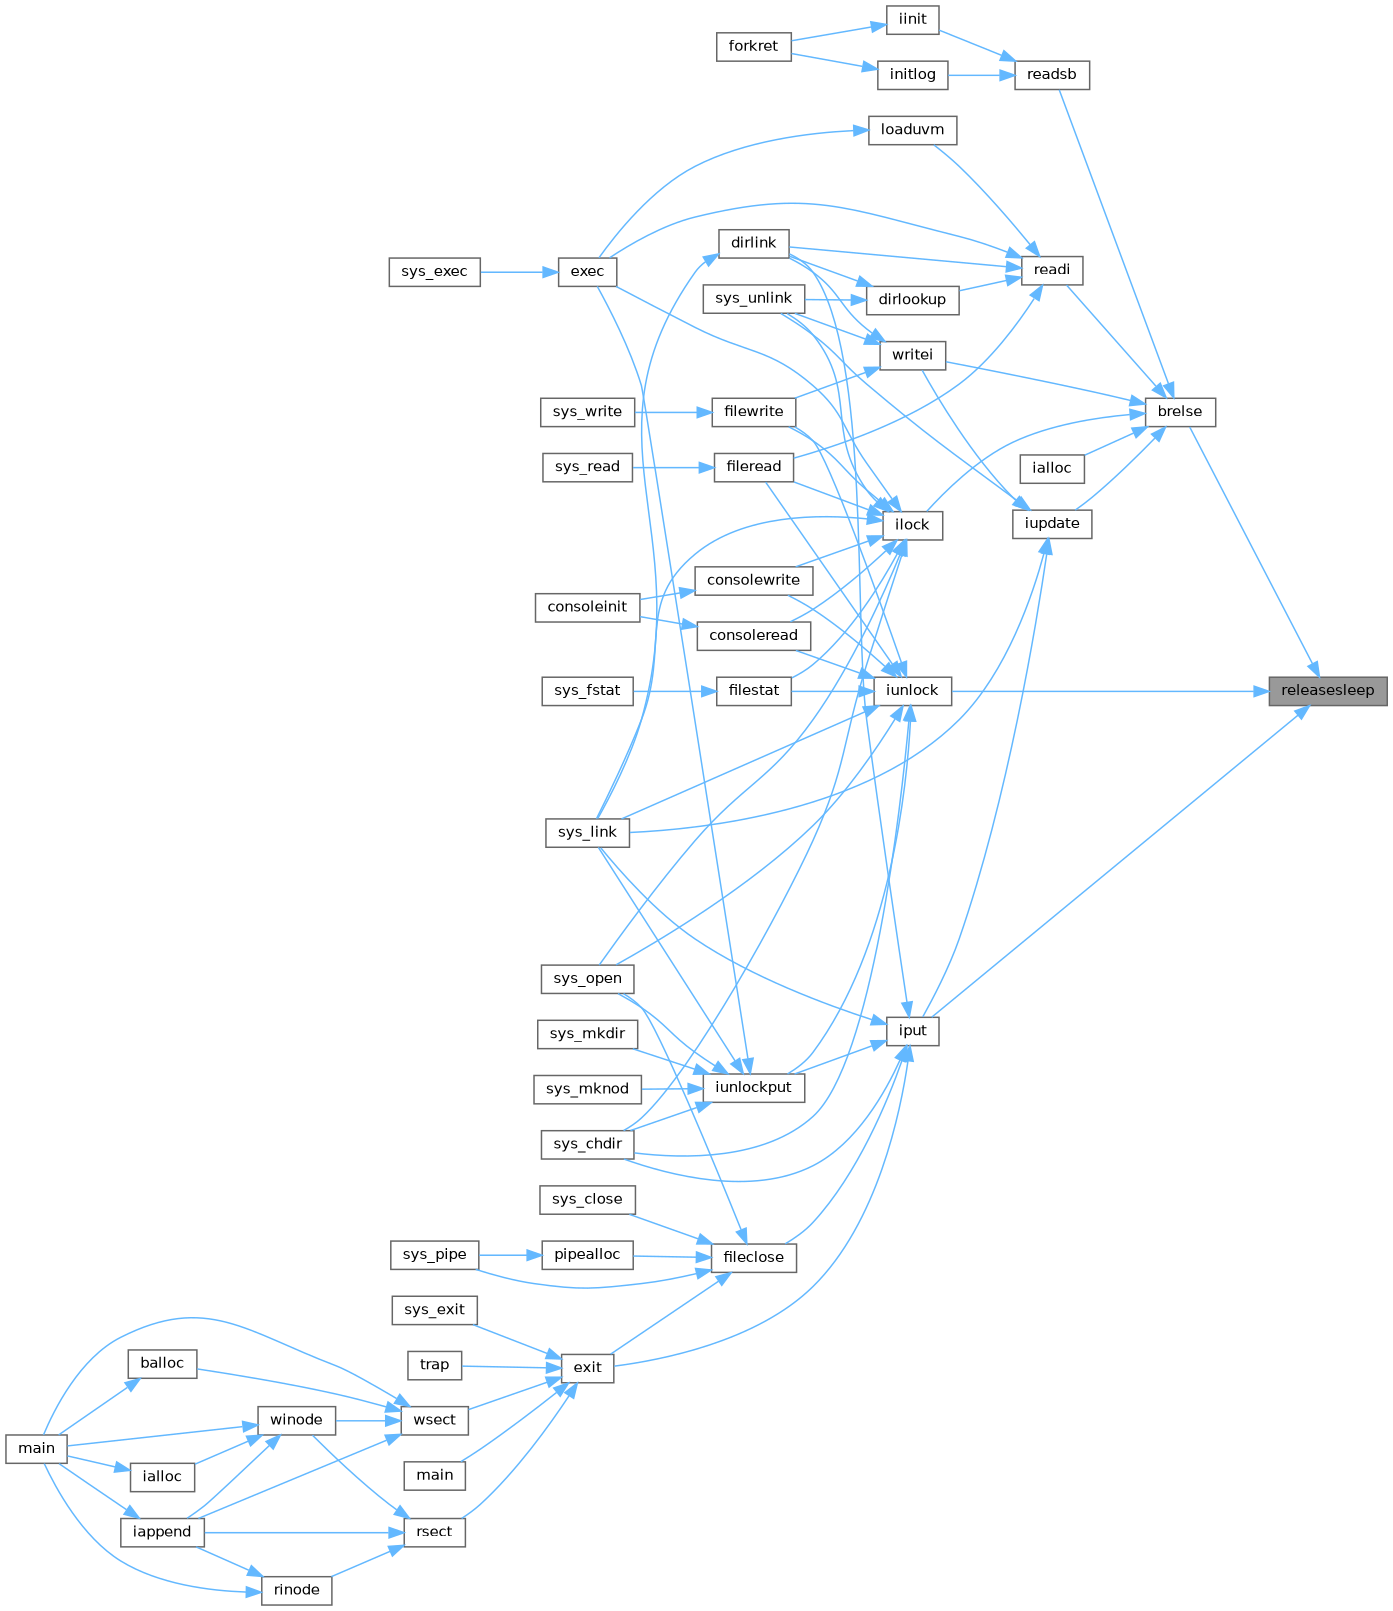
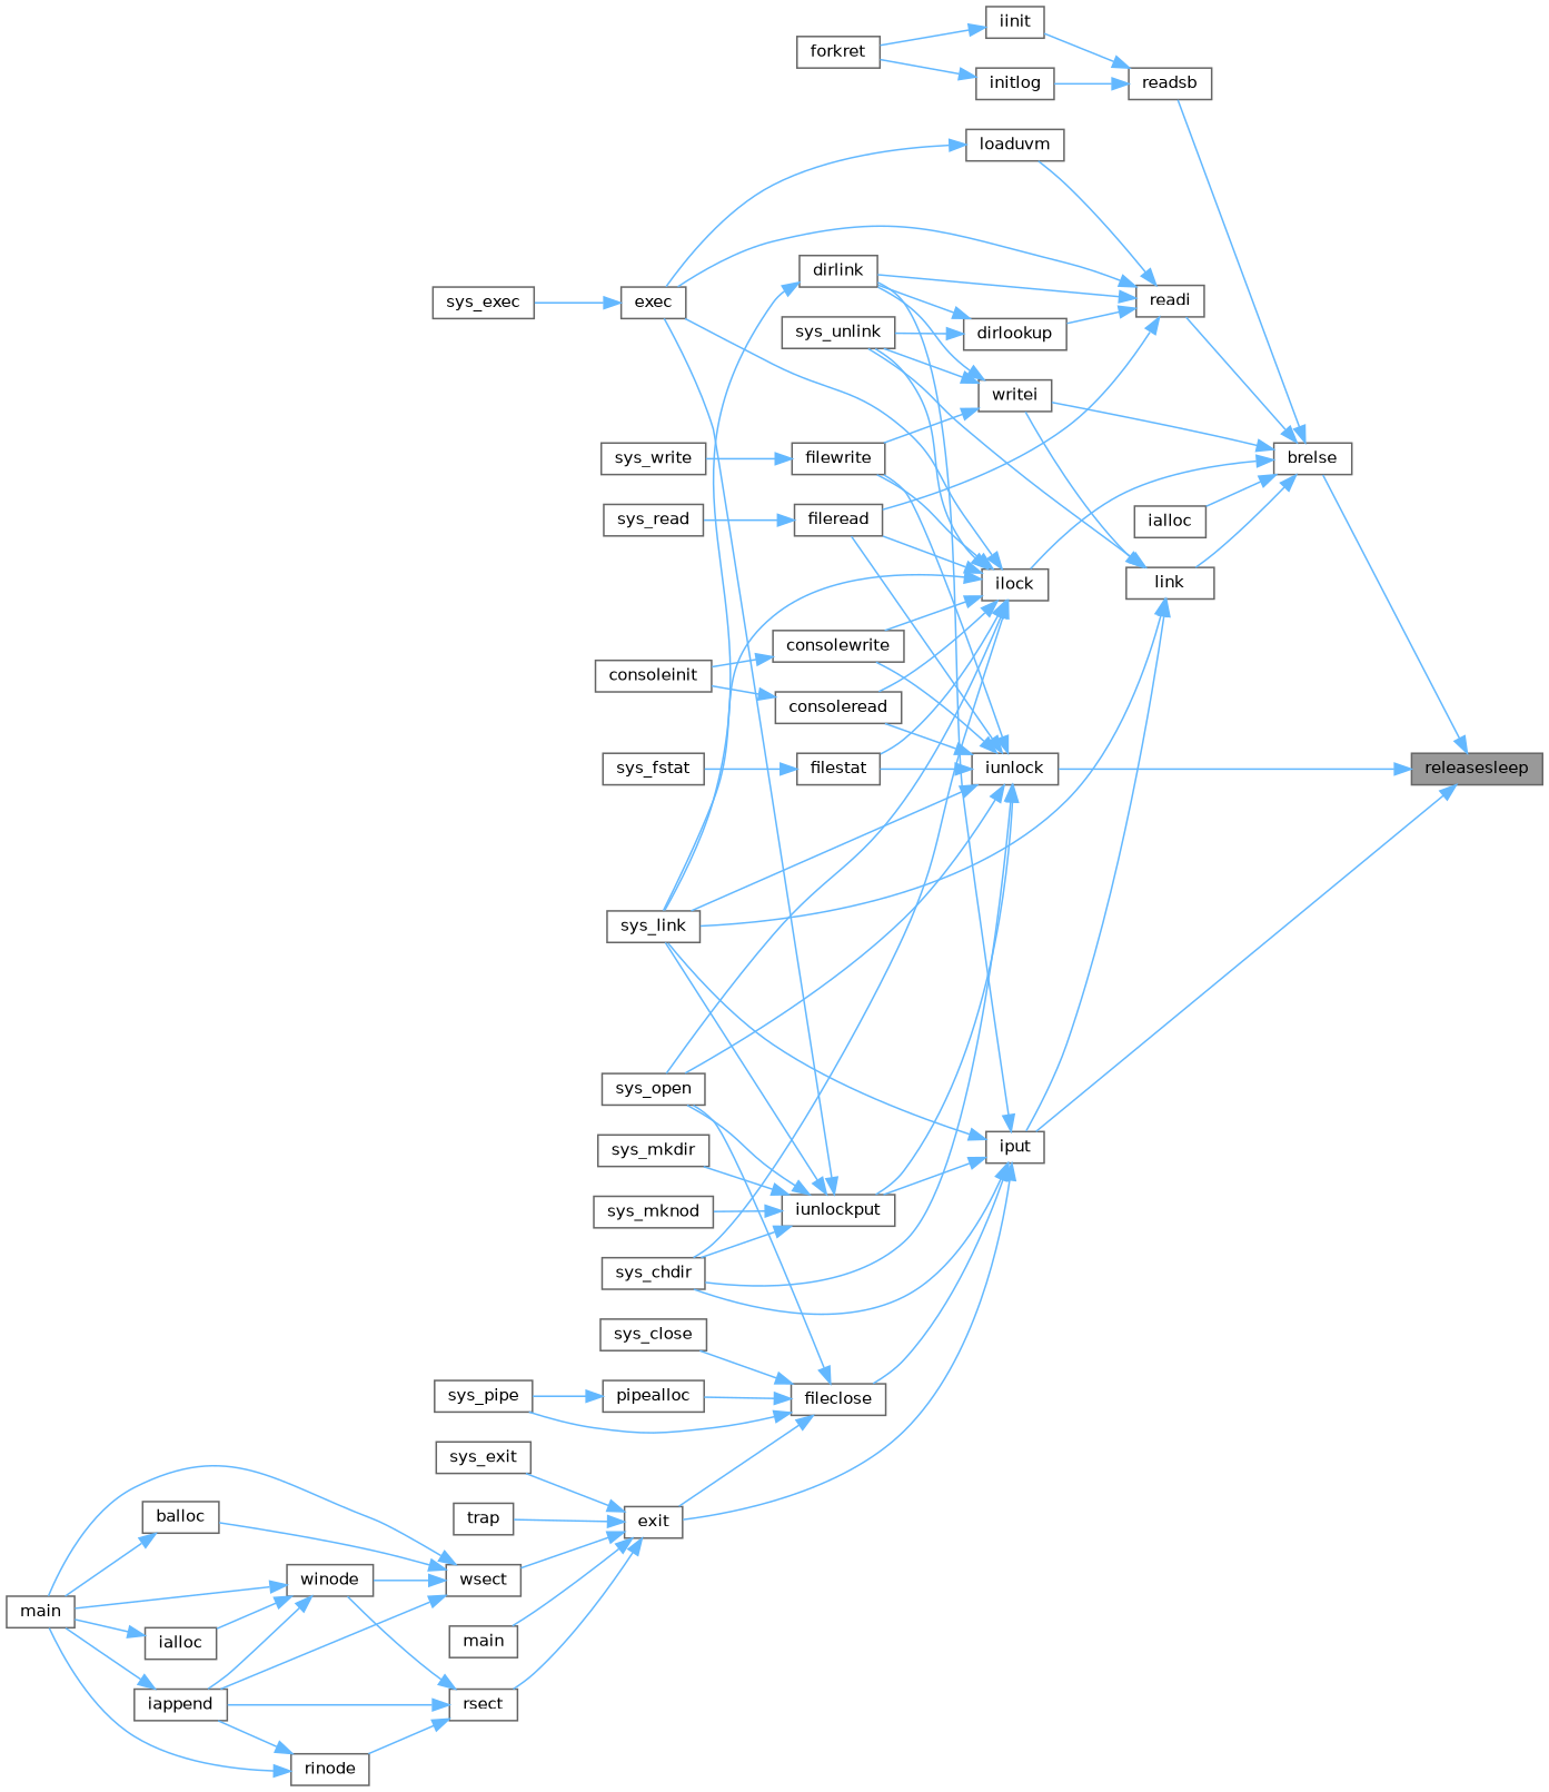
  digraph {
    rankdir=RL
    node [color=grey40 fillcolor=white fontname=Helvetica fontsize=10 shape=box style=filled]
    edge [color=steelblue1 dir=back fontname=Helvetica fontsize=10 labelfontname=Helvetica labelfontsize=10 style=solid]
    n1 [color=gray40 fillcolor=grey60 fontcolor=black height=0.2 label=releasesleep width=0.4]
    n2 [height=0.2 label=brelse width=0.4]
    n3 [height=0.2 label=iput width=0.4]
    n4 [height=0.2 label=iunlock width=0.4]
    n5 [height=0.2 label=ialloc width=0.4]
    n6 [height=0.2 label=ilock width=0.4]
-   n7 [height=0.2 label=iupdate width=0.4]
+   n7 [height=0.2 label=link width=0.4]
    n8 [height=0.2 label=writei width=0.4]
    n9 [height=0.2 label=readi width=0.4]
    n10 [height=0.2 label=readsb width=0.4]
    n11 [height=0.2 label=sys_chdir width=0.4]
    n12 [height=0.2 label=sys_link width=0.4]
    n13 [height=0.2 label=dirlink width=0.4]
    n14 [height=0.2 label=exit width=0.4]
    n15 [height=0.2 label=fileclose width=0.4]
    n16 [height=0.2 label=iunlockput width=0.4]
    n17 [height=0.2 label=consoleread width=0.4]
    n18 [height=0.2 label=consolewrite width=0.4]
    n19 [height=0.2 label=fileread width=0.4]
    n20 [height=0.2 label=filestat width=0.4]
    n21 [height=0.2 label=filewrite width=0.4]
    n22 [height=0.2 label=sys_open width=0.4]
    n23 [height=0.2 label=exec width=0.4]
    n24 [height=0.2 label=sys_unlink width=0.4]
    n25 [height=0.2 label=dirlookup width=0.4]
    n26 [height=0.2 label=loaduvm width=0.4]
    n27 [height=0.2 label=iinit width=0.4]
    n28 [height=0.2 label=initlog width=0.4]
    n29 [height=0.2 label=consoleinit width=0.4]
    n30 [height=0.2 label=sys_exec width=0.4]
    n31 [height=0.2 label=sys_read width=0.4]
    n32 [height=0.2 label=sys_fstat width=0.4]
    n33 [height=0.2 label=sys_write width=0.4]
    n34 [height=0.2 label=main width=0.4]
    n35 [height=0.2 label=rsect width=0.4]
    n36 [height=0.2 label=sys_exit width=0.4]
    n37 [height=0.2 label=trap width=0.4]
    n38 [height=0.2 label=wsect width=0.4]
    n39 [height=0.2 label=pipealloc width=0.4]
    n40 [height=0.2 label=sys_pipe width=0.4]
    n41 [height=0.2 label=sys_close width=0.4]
    n42 [height=0.2 label=sys_mkdir width=0.4]
    n43 [height=0.2 label=sys_mknod width=0.4]
    n44 [height=0.2 label=iappend width=0.4]
    n45 [height=0.2 label=rinode width=0.4]
    n46 [height=0.2 label=winode width=0.4]
    n47 [height=0.2 label=main width=0.4]
    n48 [height=0.2 label=balloc width=0.4]
    n49 [height=0.2 label=ialloc width=0.4]
    n50 [height=0.2 label=forkret width=0.4]
    n1 -> n2
    n1 -> n3
    n1 -> n4
    n2 -> n5
    n2 -> n6
    n2 -> n7
    n2 -> n8
    n2 -> n9
    n2 -> n10
    n3 -> n11
    n3 -> n12
    n3 -> n13
    n3 -> n14
    n3 -> n15
    n3 -> n16
    n4 -> n11
    n4 -> n12
    n4 -> n16
    n4 -> n17
    n4 -> n18
    n4 -> n19
    n4 -> n20
    n4 -> n21
    n4 -> n22
    n6 -> n11
    n6 -> n12
    n6 -> n17
    n6 -> n18
    n6 -> n19
    n6 -> n20
    n6 -> n21
    n6 -> n22
    n6 -> n23
    n6 -> n24
    n7 -> n3
    n7 -> n8
    n7 -> n12
    n7 -> n24
    n8 -> n13
    n8 -> n21
    n8 -> n24
    n9 -> n13
    n9 -> n19
    n9 -> n23
    n9 -> n25
    n9 -> n26
    n10 -> n27
    n10 -> n28
    n13 -> n12
    n14 -> n34
    n14 -> n35
    n14 -> n36
    n14 -> n37
    n14 -> n38
    n15 -> n14
    n15 -> n22
    n15 -> n39
    n15 -> n40
    n15 -> n41
    n16 -> n11
    n16 -> n12
    n16 -> n22
    n16 -> n23
    n16 -> n42
    n16 -> n43
    n17 -> n29
    n18 -> n29
    n19 -> n31
    n20 -> n32
    n21 -> n33
    n23 -> n30
    n25 -> n13
    n25 -> n24
    n26 -> n23
    n27 -> n50
    n28 -> n50
    n35 -> n44
    n35 -> n45
    n35 -> n46
    n38 -> n44
    n38 -> n46
    n38 -> n47
    n38 -> n48
    n39 -> n40
    n44 -> n47
    n45 -> n44
    n45 -> n47
    n46 -> n44
    n46 -> n47
    n46 -> n49
    n48 -> n47
    n49 -> n47
  }
